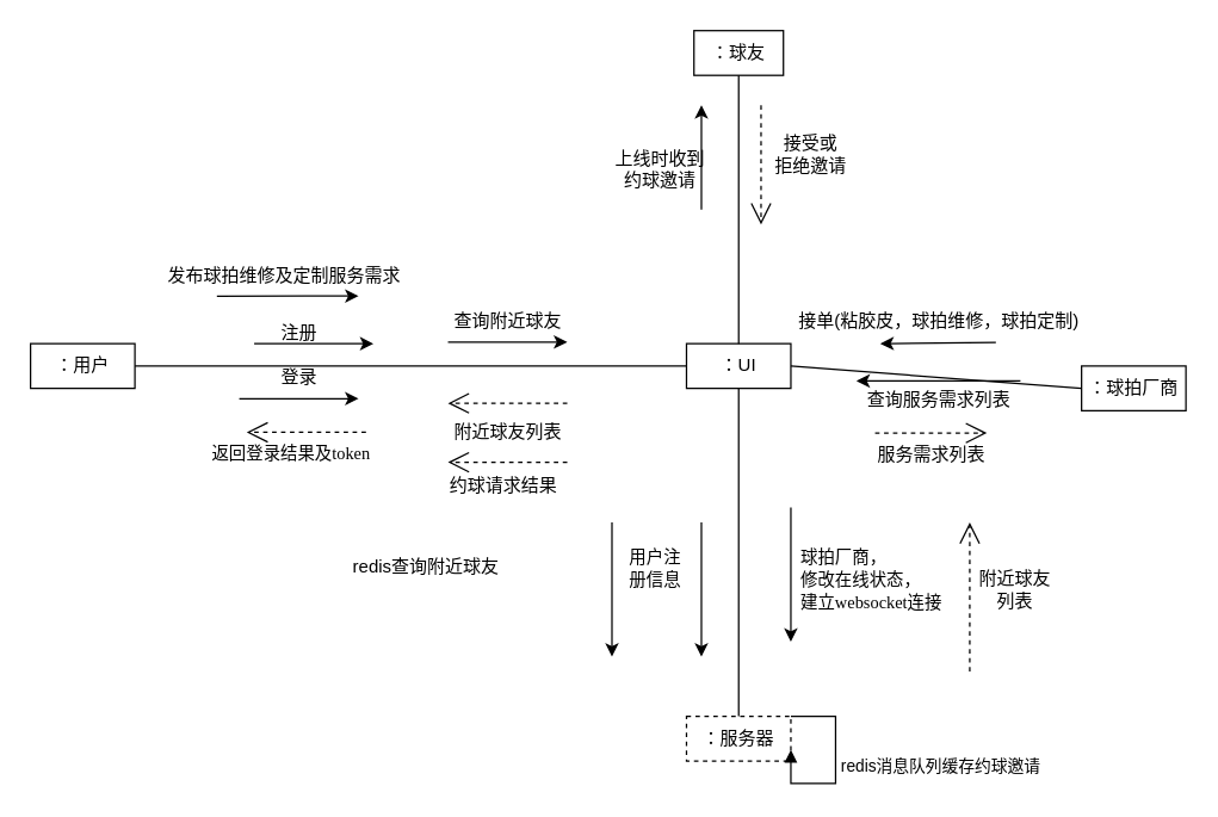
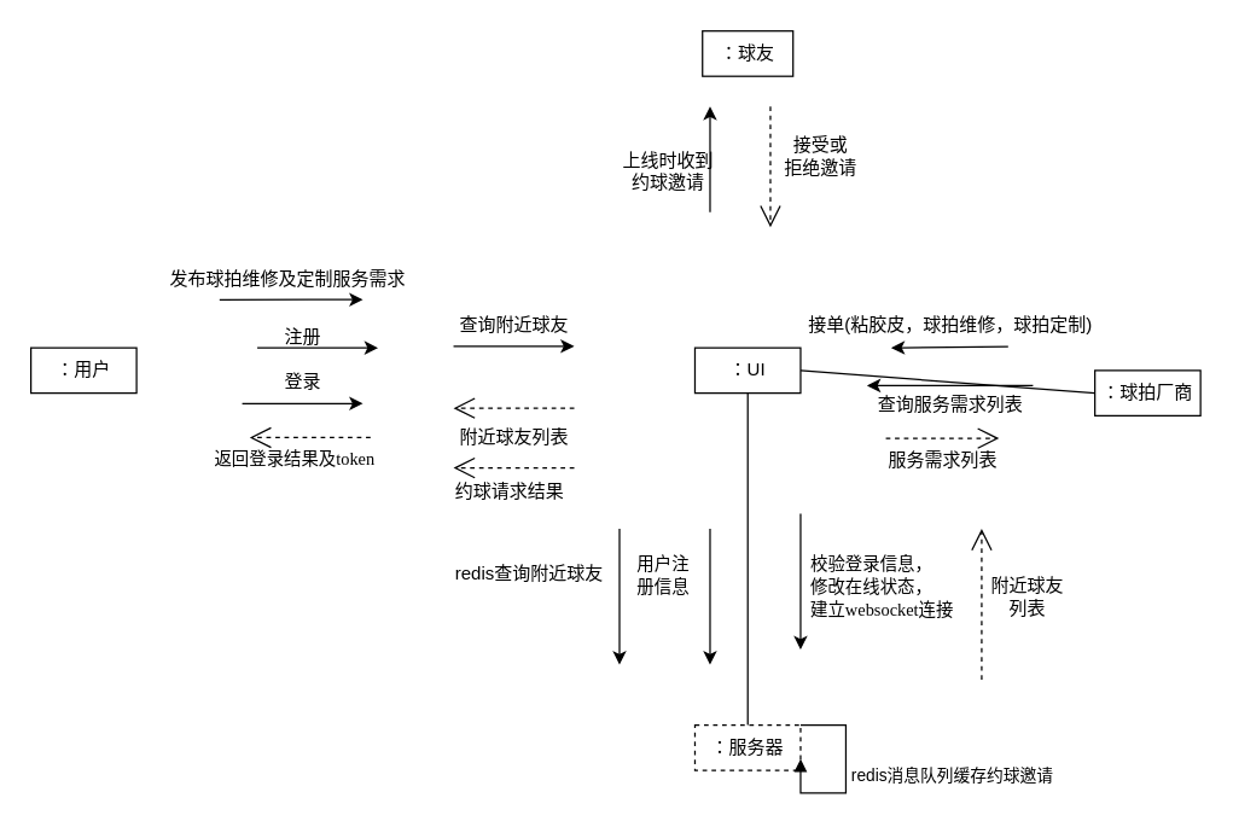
  <mxCell id="0" />
  <mxCell id="1" parent="0" />
  <mxCell id="2" value="：球友" style="rounded=0;whiteSpace=wrap;html=1;" vertex="1" parent="1"><mxGeometry x="465" y="20" width="60" height="30" as="geometry" /></mxCell>
  <mxCell id="3" value="：用户" style="rounded=0;whiteSpace=wrap;html=1;" vertex="1" parent="1"><mxGeometry x="20" y="230" width="70" height="30" as="geometry" /></mxCell>
  <mxCell id="4" value="：服务器" style="rounded=0;whiteSpace=wrap;html=1;dashed=1;" vertex="1" parent="1"><mxGeometry x="460" y="480.04" width="70" height="30" as="geometry" /></mxCell>
  <mxCell id="5" value="：UI" style="rounded=0;whiteSpace=wrap;html=1;" vertex="1" parent="1"><mxGeometry x="460" y="230" width="70" height="30" as="geometry" /></mxCell>
  <mxCell id="6" value="：球拍厂商" style="rounded=0;whiteSpace=wrap;html=1;" vertex="1" parent="1"><mxGeometry x="725" y="245" width="70" height="30" as="geometry" /></mxCell>
  <mxCell id="7" value="" style="endArrow=none;html=1;rounded=0;exitX=1;exitY=0.5;exitDx=0;exitDy=0;entryX=0;entryY=0.5;entryDx=0;entryDy=0;" edge="1" parent="1" source="5" target="6"><mxGeometry width="50" height="50" relative="1" as="geometry"><mxPoint x="580" y="290" as="sourcePoint" /><mxPoint x="630" y="240" as="targetPoint" /></mxGeometry></mxCell>
- <mxCell id="8" value="" style="endArrow=none;html=1;rounded=0;entryX=0;entryY=0.5;entryDx=0;entryDy=0;exitX=1;exitY=0.5;exitDx=0;exitDy=0;" edge="1" parent="1" source="3" target="5"><mxGeometry width="50" height="50" relative="1" as="geometry"><mxPoint x="200" y="280" as="sourcePoint" /><mxPoint x="305" y="244.5" as="targetPoint" /></mxGeometry></mxCell>
- <mxCell id="9" value="" style="endArrow=none;html=1;rounded=0;exitX=0.5;exitY=1;exitDx=0;exitDy=0;entryX=0.5;entryY=0;entryDx=0;entryDy=0;" edge="1" parent="1" source="2" target="5"><mxGeometry width="50" height="50" relative="1" as="geometry"><mxPoint x="545" y="265" as="sourcePoint" /><mxPoint x="680" y="265" as="targetPoint" /></mxGeometry></mxCell>
  <mxCell id="10" value="" style="endArrow=none;html=1;rounded=0;exitX=0.5;exitY=1;exitDx=0;exitDy=0;entryX=0.5;entryY=0;entryDx=0;entryDy=0;" edge="1" parent="1" source="5" target="4"><mxGeometry width="50" height="50" relative="1" as="geometry"><mxPoint x="555" y="275" as="sourcePoint" /><mxPoint x="690" y="275" as="targetPoint" /></mxGeometry></mxCell>
  <mxCell id="11" value="" style="endArrow=classic;html=1;rounded=0;" edge="1" parent="1"><mxGeometry width="50" height="50" relative="1" as="geometry"><mxPoint x="170" y="230" as="sourcePoint" /><mxPoint x="250" y="230" as="targetPoint" /></mxGeometry></mxCell>
  <mxCell id="12" value="注册" style="text;html=1;align=center;verticalAlign=middle;resizable=0;points=[];autosize=1;strokeColor=none;fillColor=none;" vertex="1" parent="1"><mxGeometry x="175" y="208" width="50" height="30" as="geometry" /></mxCell>
  <mxCell id="13" value="" style="endArrow=classic;html=1;rounded=0;" edge="1" parent="1"><mxGeometry width="50" height="50" relative="1" as="geometry"><mxPoint x="160" y="266.95" as="sourcePoint" /><mxPoint x="240" y="266.95" as="targetPoint" /></mxGeometry></mxCell>
  <mxCell id="14" value="登录" style="text;html=1;align=center;verticalAlign=middle;resizable=0;points=[];autosize=1;strokeColor=none;fillColor=none;" vertex="1" parent="1"><mxGeometry x="175" y="238" width="50" height="30" as="geometry" /></mxCell>
  <mxCell id="15" value="" style="endArrow=classic;html=1;rounded=0;" edge="1" parent="1"><mxGeometry width="50" height="50" relative="1" as="geometry"><mxPoint x="470" y="350" as="sourcePoint" /><mxPoint x="470" y="440" as="targetPoint" /></mxGeometry></mxCell>
  <mxCell id="16" value="&lt;font face=&quot;MicrosoftYaHei&quot;&gt;&lt;span style=&quot;font-size: 11.52px;&quot;&gt;用户注册信息&lt;/span&gt;&lt;/font&gt;" style="text;whiteSpace=wrap;html=1;" vertex="1" parent="1"><mxGeometry x="420" y="360" width="40" height="40" as="geometry" /></mxCell>
  <mxCell id="17" value="" style="endArrow=classic;html=1;rounded=0;" edge="1" parent="1"><mxGeometry width="50" height="50" relative="1" as="geometry"><mxPoint x="530" y="340" as="sourcePoint" /><mxPoint x="530" y="430" as="targetPoint" /></mxGeometry></mxCell>
- <mxCell id="18" value="&lt;span style=&quot;color:rgb(0,0,0);font-family:MicrosoftYaHei;font-size:8.64pt;font-weight:normal;&quot;&gt;球拍厂商，&lt;/span&gt;&lt;div&gt;&lt;span style=&quot;color:rgb(0,0,0);font-family:MicrosoftYaHei;font-size:8.64pt;font-weight:normal;&quot;&gt;修改在线状态，&lt;/span&gt;&lt;span style=&quot;font-family: MicrosoftYaHei; font-size: 8.64pt;&quot;&gt;&lt;br&gt;建立&lt;/span&gt;&lt;span style=&quot;font-family: ArialMT; font-size: 8.64pt;&quot;&gt;websocket&lt;/span&gt;&lt;span style=&quot;font-family: MicrosoftYaHei; font-size: 8.64pt;&quot;&gt;连接&lt;/span&gt;&lt;/div&gt;" style="text;whiteSpace=wrap;html=1;" vertex="1" parent="1"><mxGeometry x="535" y="360" width="110" height="60" as="geometry" /></mxCell>
+ <mxCell id="18" value="&lt;span style=&quot;color:rgb(0,0,0);font-family:MicrosoftYaHei;font-size:8.64pt;font-weight:normal;&quot;&gt;校验登录信息，&lt;/span&gt;&lt;div&gt;&lt;span style=&quot;color:rgb(0,0,0);font-family:MicrosoftYaHei;font-size:8.64pt;font-weight:normal;&quot;&gt;修改在线状态，&lt;/span&gt;&lt;span style=&quot;font-family: MicrosoftYaHei; font-size: 8.64pt;&quot;&gt;&lt;br&gt;建立&lt;/span&gt;&lt;span style=&quot;font-family: ArialMT; font-size: 8.64pt;&quot;&gt;websocket&lt;/span&gt;&lt;span style=&quot;font-family: MicrosoftYaHei; font-size: 8.64pt;&quot;&gt;连接&lt;/span&gt;&lt;/div&gt;" style="text;whiteSpace=wrap;html=1;" vertex="1" parent="1"><mxGeometry x="535" y="360" width="110" height="60" as="geometry" /></mxCell>
  <mxCell id="19" value="&lt;span style=&quot;color:rgb(0,0,0);font-family:MicrosoftYaHei;font-size:8.64pt;font-weight:normal;&quot;&gt;返回登录结果及&lt;/span&gt;&lt;span style=&quot;color:rgb(0,0,0);font-family:ArialMT;font-size:8.64pt;font-weight:normal;&quot;&gt;token&lt;/span&gt;" style="text;whiteSpace=wrap;html=1;" vertex="1" parent="1"><mxGeometry x="140" y="290" width="150" height="40" as="geometry" /></mxCell>
  <mxCell id="20" value="" style="endArrow=open;endSize=12;dashed=1;html=1;rounded=0;" edge="1" parent="1"><mxGeometry width="160" relative="1" as="geometry"><mxPoint x="245" y="289.47" as="sourcePoint" /><mxPoint x="165" y="289.47" as="targetPoint" /></mxGeometry></mxCell>
  <mxCell id="21" value="发布球拍维修及定制服务需求" style="text;html=1;align=center;verticalAlign=middle;resizable=0;points=[];autosize=1;strokeColor=none;fillColor=none;" vertex="1" parent="1"><mxGeometry x="100" y="170" width="180" height="30" as="geometry" /></mxCell>
  <mxCell id="22" value="" style="endArrow=classic;html=1;rounded=0;" edge="1" parent="1"><mxGeometry width="50" height="50" relative="1" as="geometry"><mxPoint x="145" y="198.17" as="sourcePoint" /><mxPoint x="240" y="198" as="targetPoint" /></mxGeometry></mxCell>
  <mxCell id="23" value="" style="endArrow=classic;html=1;rounded=0;entryX=0.75;entryY=0;entryDx=0;entryDy=0;" edge="1" parent="1"><mxGeometry width="50" height="50" relative="1" as="geometry"><mxPoint x="667.5" y="229.13" as="sourcePoint" /><mxPoint x="590" y="230" as="targetPoint" /></mxGeometry></mxCell>
  <mxCell id="24" value="接单(粘胶皮，球拍维修，球拍定制)" style="text;html=1;align=center;verticalAlign=middle;resizable=0;points=[];autosize=1;strokeColor=none;fillColor=none;" vertex="1" parent="1"><mxGeometry x="524" y="200" width="210" height="30" as="geometry" /></mxCell>
  <mxCell id="25" value="" style="endArrow=classic;html=1;rounded=0;" edge="1" parent="1"><mxGeometry width="50" height="50" relative="1" as="geometry"><mxPoint x="410" y="350" as="sourcePoint" /><mxPoint x="410" y="440" as="targetPoint" /></mxGeometry></mxCell>
  <mxCell id="26" value="查询附近球友" style="text;html=1;align=center;verticalAlign=middle;resizable=0;points=[];autosize=1;strokeColor=none;fillColor=none;" vertex="1" parent="1"><mxGeometry x="290" y="200" width="100" height="30" as="geometry" /></mxCell>
  <mxCell id="27" value="" style="endArrow=classic;html=1;rounded=0;" edge="1" parent="1"><mxGeometry width="50" height="50" relative="1" as="geometry"><mxPoint x="300" y="228.95" as="sourcePoint" /><mxPoint x="380" y="228.95" as="targetPoint" /></mxGeometry></mxCell>
- <mxCell id="28" value="redis查询附近球友" style="text;html=1;align=center;verticalAlign=middle;resizable=0;points=[];autosize=1;strokeColor=none;fillColor=none;" vertex="1" parent="1"><mxGeometry x="225" y="365" width="120" height="30" as="geometry" /></mxCell>
+ <mxCell id="28" value="redis查询附近球友" style="text;html=1;align=center;verticalAlign=middle;resizable=0;points=[];autosize=1;strokeColor=none;fillColor=none;" vertex="1" parent="1"><mxGeometry x="290" y="365" width="120" height="30" as="geometry" /></mxCell>
  <mxCell id="29" value="redis消息队列缓存约球邀请" style="html=1;align=left;spacingLeft=2;endArrow=block;rounded=0;edgeStyle=orthogonalEdgeStyle;curved=0;rounded=0;exitX=1;exitY=0;exitDx=0;exitDy=0;entryX=1;entryY=0.75;entryDx=0;entryDy=0;" edge="1" target="4" parent="1" source="4"><mxGeometry relative="1" as="geometry"><mxPoint x="530" y="495.04" as="sourcePoint" /><Array as="points"><mxPoint x="560" y="480.04" /><mxPoint x="560" y="525.04" /><mxPoint x="530" y="525.04" /></Array><mxPoint x="535" y="525.04" as="targetPoint" /></mxGeometry></mxCell>
  <mxCell id="30" value="" style="endArrow=open;endSize=12;dashed=1;html=1;rounded=0;" edge="1" parent="1"><mxGeometry width="160" relative="1" as="geometry"><mxPoint x="380" y="270" as="sourcePoint" /><mxPoint x="300" y="270" as="targetPoint" /></mxGeometry></mxCell>
  <mxCell id="31" value="附近球友列表" style="text;html=1;align=center;verticalAlign=middle;resizable=0;points=[];autosize=1;strokeColor=none;fillColor=none;" vertex="1" parent="1"><mxGeometry x="290" y="275" width="100" height="30" as="geometry" /></mxCell>
  <mxCell id="32" value="" style="endArrow=classic;html=1;rounded=0;" edge="1" parent="1"><mxGeometry width="50" height="50" relative="1" as="geometry"><mxPoint x="684" y="255" as="sourcePoint" /><mxPoint x="574" y="255" as="targetPoint" /></mxGeometry></mxCell>
  <mxCell id="33" value="查询服务需求列表" style="text;html=1;align=center;verticalAlign=middle;resizable=0;points=[];autosize=1;strokeColor=none;fillColor=none;" vertex="1" parent="1"><mxGeometry x="569" y="253" width="120" height="30" as="geometry" /></mxCell>
  <mxCell id="34" value="" style="endArrow=open;endSize=12;dashed=1;html=1;rounded=0;" edge="1" parent="1"><mxGeometry width="160" relative="1" as="geometry"><mxPoint x="586.5" y="290" as="sourcePoint" /><mxPoint x="661.5" y="290" as="targetPoint" /></mxGeometry></mxCell>
  <mxCell id="35" value="服务需求列表" style="text;html=1;align=center;verticalAlign=middle;resizable=0;points=[];autosize=1;strokeColor=none;fillColor=none;" vertex="1" parent="1"><mxGeometry x="574" y="290" width="100" height="30" as="geometry" /></mxCell>
  <mxCell id="36" value="" style="endArrow=classic;html=1;rounded=0;" edge="1" parent="1"><mxGeometry width="50" height="50" relative="1" as="geometry"><mxPoint x="470" y="140" as="sourcePoint" /><mxPoint x="470" y="70" as="targetPoint" /></mxGeometry></mxCell>
  <mxCell id="37" value="上线时收到&lt;div&gt;约球邀请&lt;/div&gt;" style="text;html=1;align=center;verticalAlign=middle;resizable=0;points=[];autosize=1;strokeColor=none;fillColor=none;" vertex="1" parent="1"><mxGeometry x="402" y="93" width="80" height="40" as="geometry" /></mxCell>
  <mxCell id="38" value="" style="endArrow=open;endSize=12;dashed=1;html=1;rounded=0;" edge="1" parent="1"><mxGeometry width="160" relative="1" as="geometry"><mxPoint x="510" y="70" as="sourcePoint" /><mxPoint x="510" y="150" as="targetPoint" /></mxGeometry></mxCell>
  <mxCell id="39" value="接受或&lt;div&gt;拒绝邀请&lt;/div&gt;" style="text;html=1;align=center;verticalAlign=middle;resizable=0;points=[];autosize=1;strokeColor=none;fillColor=none;" vertex="1" parent="1"><mxGeometry x="508" y="83" width="70" height="40" as="geometry" /></mxCell>
  <mxCell id="40" value="" style="endArrow=open;endSize=12;dashed=1;html=1;rounded=0;" edge="1" parent="1"><mxGeometry width="160" relative="1" as="geometry"><mxPoint x="380" y="309.57" as="sourcePoint" /><mxPoint x="300" y="309.57" as="targetPoint" /></mxGeometry></mxCell>
  <mxCell id="41" value="约球请求结果" style="text;html=1;align=center;verticalAlign=middle;resizable=0;points=[];autosize=1;strokeColor=none;fillColor=none;" vertex="1" parent="1"><mxGeometry x="287" y="311" width="100" height="30" as="geometry" /></mxCell>
  <mxCell id="42" value="" style="endArrow=open;endSize=12;dashed=1;html=1;rounded=0;" edge="1" parent="1"><mxGeometry width="160" relative="1" as="geometry"><mxPoint x="650" y="450" as="sourcePoint" /><mxPoint x="650" y="350" as="targetPoint" /></mxGeometry></mxCell>
  <mxCell id="43" value="附近球友&lt;div&gt;列表&lt;/div&gt;" style="text;html=1;align=center;verticalAlign=middle;resizable=0;points=[];autosize=1;strokeColor=none;fillColor=none;" vertex="1" parent="1"><mxGeometry x="645" y="375" width="70" height="40" as="geometry" /></mxCell>
